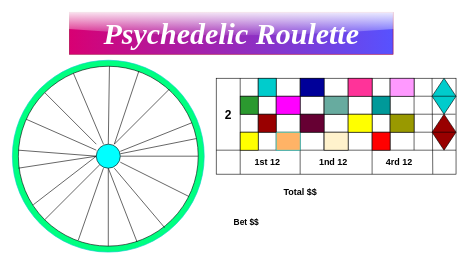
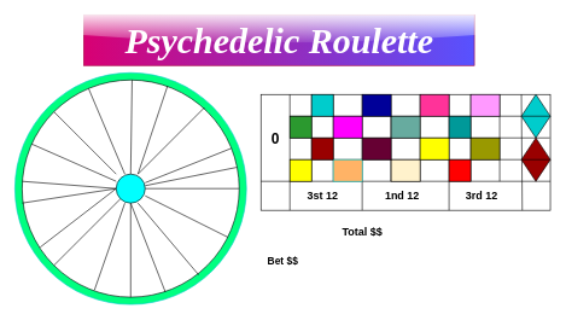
  <mxCell id="0" />
  <mxCell id="1" parent="0" />
  <mxCell id="2" value="" style="ellipse;whiteSpace=wrap;html=1;aspect=fixed;strokeColor=#00CCCC;fillColor=#00FF80;" vertex="1" parent="1"><mxGeometry x="20" y="100" width="320" height="320" as="geometry" /></mxCell>
  <mxCell id="3" value="" style="ellipse;whiteSpace=wrap;html=1;aspect=fixed;" vertex="1" parent="1"><mxGeometry x="30" y="110" width="300" height="300" as="geometry" /></mxCell>
  <mxCell id="4" value="&lt;span style=&quot;color: rgba(0 , 0 , 0 , 0) ; font-family: monospace ; font-size: 0px&quot;&gt;%3CmxGraphModel%3E%3Croot%3E%3CmxCell%20id%3D%220%22%2F%3E%3CmxCell%20id%3D%221%22%20parent%3D%220%22%2F%3E%3CmxCell%20id%3D%222%22%20value%3D%22%22%20style%3D%22endArrow%3Dnone%3Bhtml%3D1%3B%22%20edge%3D%221%22%20parent%3D%221%22%3E%3CmxGeometry%20width%3D%2250%22%20height%3D%2250%22%20relative%3D%221%22%20as%3D%22geometry%22%3E%3CmxPoint%20x%3D%22600%22%20y%3D%22320%22%20as%3D%22sourcePoint%22%2F%3E%3CmxPoint%20x%3D%22600%22%20y%3D%22160%22%20as%3D%22targetPoint%22%2F%3E%3C%2FmxGeometry%3E%3C%2FmxCell%3E%3C%2Froot%3E%3C%2FmxGraphModel%3E&lt;/span&gt;" style="rounded=0;whiteSpace=wrap;html=1;" vertex="1" parent="1"><mxGeometry x="360" y="130" width="400" height="160" as="geometry" /></mxCell>
  <mxCell id="5" value="" style="endArrow=none;html=1;entryX=1;entryY=0.75;entryDx=0;entryDy=0;" edge="1" parent="1" target="4"><mxGeometry width="50" height="50" relative="1" as="geometry"><mxPoint x="360" y="250" as="sourcePoint" /><mxPoint x="710" y="250" as="targetPoint" /></mxGeometry></mxCell>
  <mxCell id="6" value="" style="endArrow=none;html=1;" edge="1" parent="1"><mxGeometry width="50" height="50" relative="1" as="geometry"><mxPoint x="620" y="290" as="sourcePoint" /><mxPoint x="620" y="130" as="targetPoint" /></mxGeometry></mxCell>
  <mxCell id="7" value="" style="endArrow=none;html=1;" edge="1" parent="1"><mxGeometry width="50" height="50" relative="1" as="geometry"><mxPoint x="500" y="290" as="sourcePoint" /><mxPoint x="500" y="130" as="targetPoint" /></mxGeometry></mxCell>
  <mxCell id="8" value="" style="endArrow=none;html=1;" edge="1" parent="1"><mxGeometry width="50" height="50" relative="1" as="geometry"><mxPoint x="400" y="290" as="sourcePoint" /><mxPoint x="400" y="130" as="targetPoint" /></mxGeometry></mxCell>
  <mxCell id="9" value="" style="endArrow=none;html=1;" edge="1" parent="1"><mxGeometry width="50" height="50" relative="1" as="geometry"><mxPoint x="690" y="250" as="sourcePoint" /><mxPoint x="690" y="130" as="targetPoint" /></mxGeometry></mxCell>
  <mxCell id="10" value="" style="endArrow=none;html=1;" edge="1" parent="1"><mxGeometry width="50" height="50" relative="1" as="geometry"><mxPoint x="650" y="250" as="sourcePoint" /><mxPoint x="650" y="130" as="targetPoint" /></mxGeometry></mxCell>
  <mxCell id="11" value="" style="endArrow=none;html=1;" edge="1" parent="1"><mxGeometry width="50" height="50" relative="1" as="geometry"><mxPoint x="580" y="250" as="sourcePoint" /><mxPoint x="580" y="130" as="targetPoint" /></mxGeometry></mxCell>
  <mxCell id="12" value="" style="endArrow=none;html=1;" edge="1" parent="1"><mxGeometry width="50" height="50" relative="1" as="geometry"><mxPoint x="539.5" y="250" as="sourcePoint" /><mxPoint x="539.5" y="130" as="targetPoint" /></mxGeometry></mxCell>
  <mxCell id="13" value="" style="endArrow=none;html=1;" edge="1" parent="1"><mxGeometry width="50" height="50" relative="1" as="geometry"><mxPoint x="430" y="250" as="sourcePoint" /><mxPoint x="430" y="130" as="targetPoint" /></mxGeometry></mxCell>
  <mxCell id="14" value="" style="endArrow=none;html=1;" edge="1" parent="1"><mxGeometry width="50" height="50" relative="1" as="geometry"><mxPoint x="460" y="250" as="sourcePoint" /><mxPoint x="460" y="130" as="targetPoint" /></mxGeometry></mxCell>
  <mxCell id="15" value="" style="endArrow=none;html=1;" edge="1" parent="1"><mxGeometry width="50" height="50" relative="1" as="geometry"><mxPoint x="400" y="220" as="sourcePoint" /><mxPoint x="720" y="220" as="targetPoint" /></mxGeometry></mxCell>
  <mxCell id="16" value="" style="endArrow=none;html=1;" edge="1" parent="1"><mxGeometry width="50" height="50" relative="1" as="geometry"><mxPoint x="400" y="160" as="sourcePoint" /><mxPoint x="720" y="160" as="targetPoint" /></mxGeometry></mxCell>
  <mxCell id="17" value="" style="endArrow=none;html=1;entryX=0.998;entryY=0.375;entryDx=0;entryDy=0;entryPerimeter=0;" edge="1" parent="1" target="4"><mxGeometry width="50" height="50" relative="1" as="geometry"><mxPoint x="400" y="190" as="sourcePoint" /><mxPoint x="720" y="190" as="targetPoint" /></mxGeometry></mxCell>
  <mxCell id="18" value="" style="endArrow=none;html=1;exitX=0.903;exitY=1;exitDx=0;exitDy=0;exitPerimeter=0;" edge="1" parent="1" source="4"><mxGeometry width="50" height="50" relative="1" as="geometry"><mxPoint x="720" y="250" as="sourcePoint" /><mxPoint x="720" y="130" as="targetPoint" /></mxGeometry></mxCell>
  <mxCell id="19" value="" style="endArrow=none;html=1;entryX=0;entryY=1;entryDx=0;entryDy=0;" edge="1" parent="1" source="3" target="59"><mxGeometry width="50" height="50" relative="1" as="geometry"><mxPoint x="110" y="330" as="sourcePoint" /><mxPoint x="160" y="280" as="targetPoint" /></mxGeometry></mxCell>
  <mxCell id="20" value="" style="endArrow=none;html=1;entryX=0;entryY=1;entryDx=0;entryDy=0;exitX=0.083;exitY=0.77;exitDx=0;exitDy=0;exitPerimeter=0;" edge="1" parent="1" source="3"><mxGeometry width="50" height="50" relative="1" as="geometry"><mxPoint x="68.074" y="351.926" as="sourcePoint" /><mxPoint x="159.998" y="260.002" as="targetPoint" /></mxGeometry></mxCell>
  <mxCell id="21" value="" style="endArrow=none;html=1;entryX=0;entryY=1;entryDx=0;entryDy=0;" edge="1" parent="1" source="3"><mxGeometry width="50" height="50" relative="1" as="geometry"><mxPoint x="48.07" y="290" as="sourcePoint" /><mxPoint x="159.998" y="250.002" as="targetPoint" /></mxGeometry></mxCell>
  <mxCell id="22" value="" style="endArrow=none;html=1;entryX=0;entryY=1;entryDx=0;entryDy=0;" edge="1" parent="1"><mxGeometry width="50" height="50" relative="1" as="geometry"><mxPoint x="190.004" y="239.996" as="sourcePoint" /><mxPoint x="281.928" y="148.072" as="targetPoint" /></mxGeometry></mxCell>
  <mxCell id="23" value="" style="endArrow=none;html=1;" edge="1" parent="1" target="3"><mxGeometry width="50" height="50" relative="1" as="geometry"><mxPoint x="200" y="270" as="sourcePoint" /><mxPoint x="291.928" y="188.072" as="targetPoint" /></mxGeometry></mxCell>
  <mxCell id="24" value="" style="endArrow=none;html=1;entryX=0;entryY=1;entryDx=0;entryDy=0;exitX=0.5;exitY=0;exitDx=0;exitDy=0;" edge="1" parent="1" source="59"><mxGeometry width="50" height="50" relative="1" as="geometry"><mxPoint x="90.004" y="201.926" as="sourcePoint" /><mxPoint x="181.928" y="110.002" as="targetPoint" /></mxGeometry></mxCell>
  <mxCell id="25" value="" style="endArrow=none;html=1;entryX=0;entryY=1;entryDx=0;entryDy=0;" edge="1" parent="1" source="3"><mxGeometry width="50" height="50" relative="1" as="geometry"><mxPoint x="90" y="150" as="sourcePoint" /><mxPoint x="171.928" y="240.002" as="targetPoint" /></mxGeometry></mxCell>
  <mxCell id="26" value="" style="endArrow=none;html=1;entryX=0.813;entryY=0.897;entryDx=0;entryDy=0;entryPerimeter=0;" edge="1" parent="1" target="3"><mxGeometry width="50" height="50" relative="1" as="geometry"><mxPoint x="190" y="280" as="sourcePoint" /><mxPoint x="282" y="378.07" as="targetPoint" /></mxGeometry></mxCell>
  <mxCell id="27" value="" style="endArrow=none;html=1;entryX=0;entryY=1;entryDx=0;entryDy=0;" edge="1" parent="1"><mxGeometry width="50" height="50" relative="1" as="geometry"><mxPoint x="130" y="400" as="sourcePoint" /><mxPoint x="171.928" y="280.002" as="targetPoint" /></mxGeometry></mxCell>
  <mxCell id="28" value="" style="endArrow=none;html=1;" edge="1" parent="1"><mxGeometry width="50" height="50" relative="1" as="geometry"><mxPoint x="30" y="250" as="sourcePoint" /><mxPoint x="160" y="260" as="targetPoint" /></mxGeometry></mxCell>
  <mxCell id="29" value="" style="endArrow=none;html=1;entryX=0.66;entryY=0.977;entryDx=0;entryDy=0;entryPerimeter=0;" edge="1" parent="1" target="3"><mxGeometry width="50" height="50" relative="1" as="geometry"><mxPoint x="180.004" y="279.996" as="sourcePoint" /><mxPoint x="250" y="398.07" as="targetPoint" /></mxGeometry></mxCell>
  <mxCell id="30" value="" style="endArrow=none;html=1;" edge="1" parent="1" target="3"><mxGeometry width="50" height="50" relative="1" as="geometry"><mxPoint x="200.004" y="251.926" as="sourcePoint" /><mxPoint x="291.928" y="160.002" as="targetPoint" /></mxGeometry></mxCell>
  <mxCell id="31" value="" style="endArrow=none;html=1;entryX=0.5;entryY=1;entryDx=0;entryDy=0;" edge="1" parent="1" target="59"><mxGeometry width="50" height="50" relative="1" as="geometry"><mxPoint x="180" y="410" as="sourcePoint" /><mxPoint x="211.928" y="300.002" as="targetPoint" /></mxGeometry></mxCell>
  <mxCell id="32" value="" style="endArrow=none;html=1;" edge="1" parent="1" target="3"><mxGeometry width="50" height="50" relative="1" as="geometry"><mxPoint x="200.004" y="255.966" as="sourcePoint" /><mxPoint x="291.928" y="164.042" as="targetPoint" /></mxGeometry></mxCell>
  <mxCell id="33" value="" style="endArrow=none;html=1;entryX=0.67;entryY=0.027;entryDx=0;entryDy=0;entryPerimeter=0;" edge="1" parent="1" target="3"><mxGeometry width="50" height="50" relative="1" as="geometry"><mxPoint x="190" y="240" as="sourcePoint" /><mxPoint x="230" y="130" as="targetPoint" /></mxGeometry></mxCell>
- <mxCell id="34" value="1st 12" style="text;html=1;resizable=0;autosize=1;align=center;verticalAlign=middle;points=[];fillColor=none;strokeColor=none;rounded=0;fontStyle=1;fontSize=15;" vertex="1" parent="1"><mxGeometry x="415" y="260" width="60" height="20" as="geometry" /></mxCell>
+ <mxCell id="34" value="3st 12" style="text;html=1;resizable=0;autosize=1;align=center;verticalAlign=middle;points=[];fillColor=none;strokeColor=none;rounded=0;fontStyle=1;fontSize=15;" vertex="1" parent="1"><mxGeometry x="415" y="260" width="60" height="20" as="geometry" /></mxCell>
  <mxCell id="35" value="1nd 12" style="text;html=1;resizable=0;autosize=1;align=center;verticalAlign=middle;points=[];fillColor=none;strokeColor=none;rounded=0;fontStyle=1;fontSize=15;" vertex="1" parent="1"><mxGeometry x="525" y="260" width="60" height="20" as="geometry" /></mxCell>
- <mxCell id="36" value="4rd 12" style="text;html=1;resizable=0;autosize=1;align=center;verticalAlign=middle;points=[];fillColor=none;strokeColor=none;rounded=0;fontStyle=1;fontSize=15;" vertex="1" parent="1"><mxGeometry x="635" y="260" width="60" height="20" as="geometry" /></mxCell>
+ <mxCell id="36" value="3rd 12" style="text;html=1;resizable=0;autosize=1;align=center;verticalAlign=middle;points=[];fillColor=none;strokeColor=none;rounded=0;fontStyle=1;fontSize=15;" vertex="1" parent="1"><mxGeometry x="635" y="260" width="60" height="20" as="geometry" /></mxCell>
  <mxCell id="37" value="" style="shape=sortShape;perimeter=rhombusPerimeter;whiteSpace=wrap;html=1;fillColor=#00CCCC;" vertex="1" parent="1"><mxGeometry x="720" y="130" width="40" height="60" as="geometry" /></mxCell>
  <mxCell id="38" value="" style="shape=sortShape;perimeter=rhombusPerimeter;whiteSpace=wrap;html=1;fillColor=#990000;" vertex="1" parent="1"><mxGeometry x="720" y="190" width="40" height="60" as="geometry" /></mxCell>
  <mxCell id="39" value="" style="endArrow=none;html=1;" edge="1" parent="1" target="3"><mxGeometry width="50" height="50" relative="1" as="geometry"><mxPoint x="200" y="260" as="sourcePoint" /><mxPoint x="314.164" y="317.082" as="targetPoint" /></mxGeometry></mxCell>
  <mxCell id="40" value="" style="endArrow=none;html=1;entryX=0;entryY=0.5;entryDx=0;entryDy=0;" edge="1" parent="1" target="59"><mxGeometry width="50" height="50" relative="1" as="geometry"><mxPoint x="30" y="280" as="sourcePoint" /><mxPoint x="160" y="280" as="targetPoint" /></mxGeometry></mxCell>
  <mxCell id="41" value="" style="endArrow=none;html=1;exitX=0;exitY=0;exitDx=0;exitDy=0;" edge="1" parent="1" source="3"><mxGeometry width="50" height="50" relative="1" as="geometry"><mxPoint x="20" y="240" as="sourcePoint" /><mxPoint x="160" y="240" as="targetPoint" /></mxGeometry></mxCell>
  <mxCell id="42" value="" style="rounded=0;whiteSpace=wrap;html=1;fillColor=#FFB366;strokeColor=#00CCCC;" vertex="1" parent="1"><mxGeometry x="460" y="220" width="40" height="30" as="geometry" /></mxCell>
  <mxCell id="43" value="" style="rounded=0;whiteSpace=wrap;html=1;fillColor=#FFF2CC;" vertex="1" parent="1"><mxGeometry x="540" y="220" width="40" height="30" as="geometry" /></mxCell>
  <mxCell id="44" value="" style="rounded=0;whiteSpace=wrap;html=1;fillColor=#67AB9F;" vertex="1" parent="1"><mxGeometry x="540" y="160" width="40" height="30" as="geometry" /></mxCell>
  <mxCell id="45" value="" style="rounded=0;whiteSpace=wrap;html=1;fillColor=#FF00FF;" vertex="1" parent="1"><mxGeometry x="460" y="160" width="40" height="30" as="geometry" /></mxCell>
  <mxCell id="46" value="" style="rounded=0;whiteSpace=wrap;html=1;fillColor=#660033;" vertex="1" parent="1"><mxGeometry x="500" y="190" width="40" height="30" as="geometry" /></mxCell>
  <mxCell id="47" value="" style="rounded=0;whiteSpace=wrap;html=1;fillColor=#990000;" vertex="1" parent="1"><mxGeometry x="430" y="190" width="30" height="30" as="geometry" /></mxCell>
  <mxCell id="48" value="" style="rounded=0;whiteSpace=wrap;html=1;fillColor=#00CCCC;" vertex="1" parent="1"><mxGeometry x="430" y="130" width="30" height="30" as="geometry" /></mxCell>
  <mxCell id="49" value="" style="rounded=0;whiteSpace=wrap;html=1;fillColor=#000099;" vertex="1" parent="1"><mxGeometry x="500" y="130" width="40" height="30" as="geometry" /></mxCell>
  <mxCell id="50" value="" style="rounded=0;whiteSpace=wrap;html=1;fillColor=#FF0000;" vertex="1" parent="1"><mxGeometry x="620" y="220" width="30" height="30" as="geometry" /></mxCell>
  <mxCell id="51" value="" style="rounded=0;whiteSpace=wrap;html=1;fillColor=#FF3399;" vertex="1" parent="1"><mxGeometry x="580" y="130" width="40" height="30" as="geometry" /></mxCell>
  <mxCell id="52" value="" style="rounded=0;whiteSpace=wrap;html=1;fillColor=#FFFF00;" vertex="1" parent="1"><mxGeometry x="580" y="190" width="40" height="30" as="geometry" /></mxCell>
  <mxCell id="53" value="" style="rounded=0;whiteSpace=wrap;html=1;fillColor=#FF99FF;" vertex="1" parent="1"><mxGeometry x="650" y="130" width="40" height="30" as="geometry" /></mxCell>
  <mxCell id="54" value="" style="rounded=0;whiteSpace=wrap;html=1;fillColor=#999900;" vertex="1" parent="1"><mxGeometry x="650" y="190" width="40" height="30" as="geometry" /></mxCell>
  <mxCell id="55" value="" style="rounded=0;whiteSpace=wrap;html=1;fillColor=#009999;direction=south;" vertex="1" parent="1"><mxGeometry x="620" y="160" width="30" height="30" as="geometry" /></mxCell>
  <mxCell id="56" value="" style="rounded=0;whiteSpace=wrap;html=1;fillColor=#FFFF00;" vertex="1" parent="1"><mxGeometry x="400" y="220" width="30" height="30" as="geometry" /></mxCell>
  <mxCell id="57" value="" style="rounded=0;whiteSpace=wrap;html=1;fillColor=#2B992F;" vertex="1" parent="1"><mxGeometry x="400" y="160" width="30" height="30" as="geometry" /></mxCell>
- <mxCell id="58" value="2" style="text;html=1;resizable=0;autosize=1;align=center;verticalAlign=middle;points=[];fillColor=none;strokeColor=none;rounded=0;fontStyle=1;fontSize=20;" vertex="1" parent="1"><mxGeometry x="365" y="175" width="30" height="30" as="geometry" /></mxCell>
+ <mxCell id="58" value="0" style="text;html=1;resizable=0;autosize=1;align=center;verticalAlign=middle;points=[];fillColor=none;strokeColor=none;rounded=0;fontStyle=1;fontSize=20;" vertex="1" parent="1"><mxGeometry x="365" y="175" width="30" height="30" as="geometry" /></mxCell>
  <mxCell id="59" value="" style="ellipse;whiteSpace=wrap;html=1;aspect=fixed;fillColor=#00FFFF;" vertex="1" parent="1"><mxGeometry x="160" y="240" width="40" height="40" as="geometry" /></mxCell>
  <mxCell id="60" value="&lt;b&gt;&lt;font style=&quot;font-size: 15px&quot;&gt;Total $$&lt;/font&gt;&lt;/b&gt;" style="text;html=1;resizable=0;autosize=1;align=center;verticalAlign=middle;points=[];fillColor=none;strokeColor=none;rounded=0;" vertex="1" parent="1"><mxGeometry x="465" y="310" width="70" height="20" as="geometry" /></mxCell>
- <mxCell id="61" value="Bet $$&lt;br style=&quot;font-size: 14px;&quot;&gt;" style="text;html=1;resizable=0;autosize=1;align=center;verticalAlign=middle;points=[];fillColor=none;strokeColor=none;rounded=0;fontStyle=1;fontSize=14;" vertex="1" parent="1"><mxGeometry x="380" y="360" width="60" height="20" as="geometry" /></mxCell>
+ <mxCell id="61" value="Bet $$&lt;br style=&quot;font-size: 14px;&quot;&gt;" style="text;html=1;resizable=0;autosize=1;align=center;verticalAlign=middle;points=[];fillColor=none;strokeColor=none;rounded=0;fontStyle=1;fontSize=14;" vertex="1" parent="1"><mxGeometry x="360" y="350" width="60" height="20" as="geometry" /></mxCell>
  <mxCell id="62" value="Psychedelic Roulette" style="text;html=1;resizable=0;autosize=1;align=center;verticalAlign=middle;points=[];fillColor=#d80073;strokeColor=#A50040;rounded=0;fontSize=50;fontStyle=3;fontFamily=Tahoma;fontColor=#ffffff;glass=1;gradientColor=#5752FF;gradientDirection=east;" vertex="1" parent="1"><mxGeometry x="115" y="20" width="540" height="70" as="geometry" /></mxCell>
